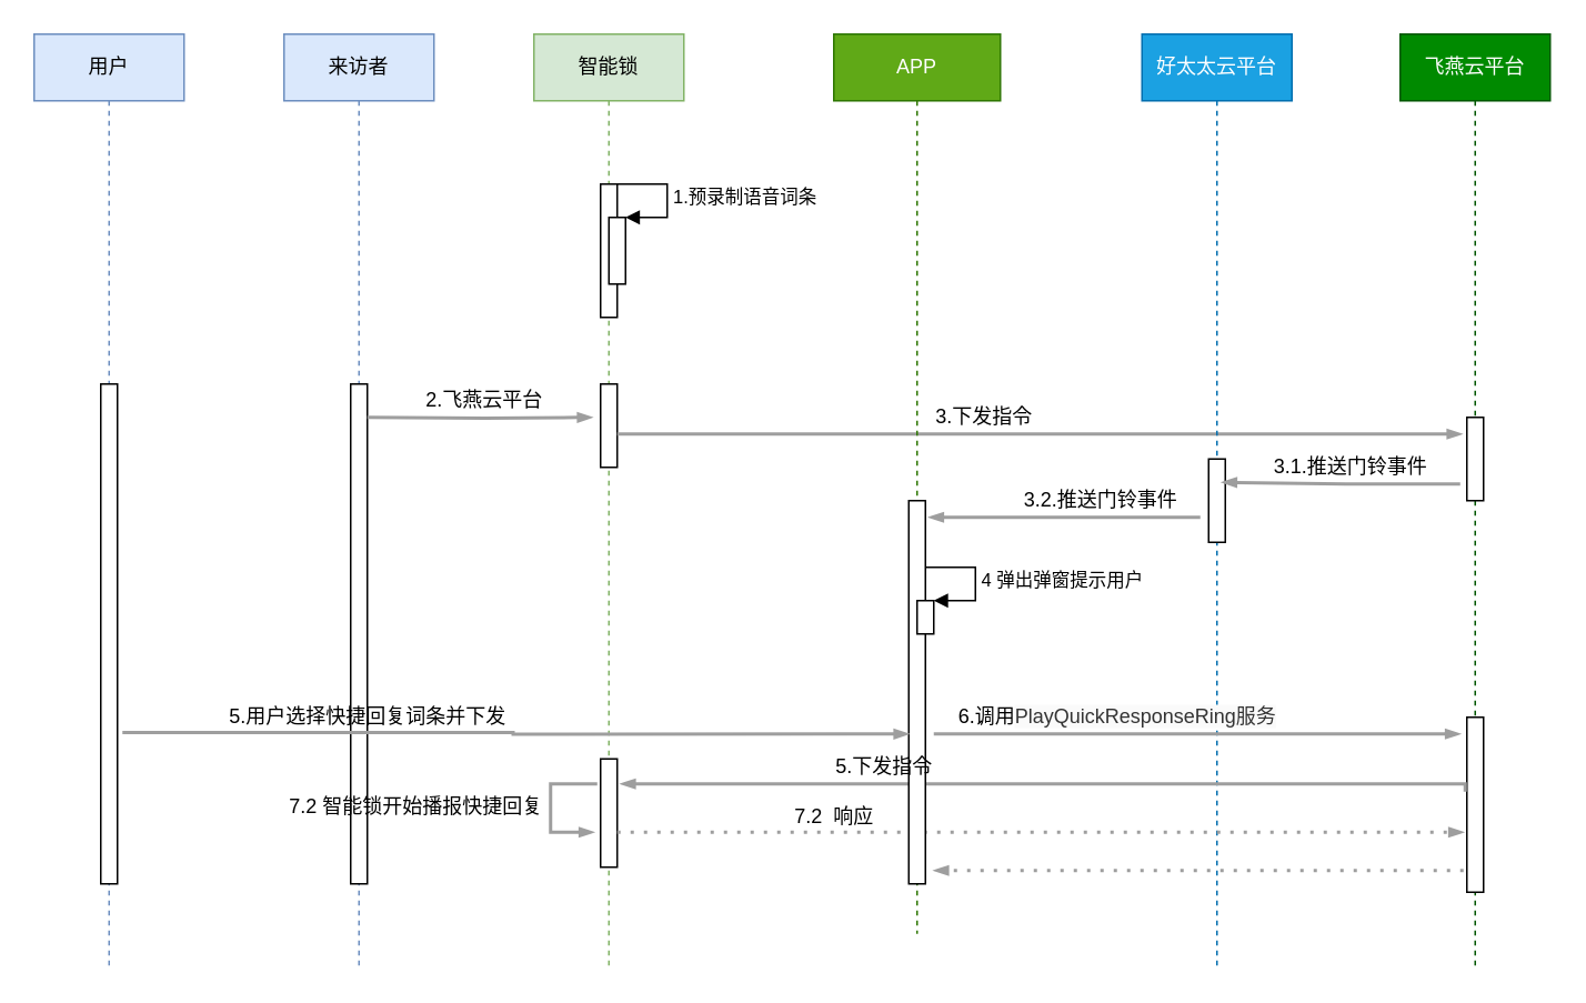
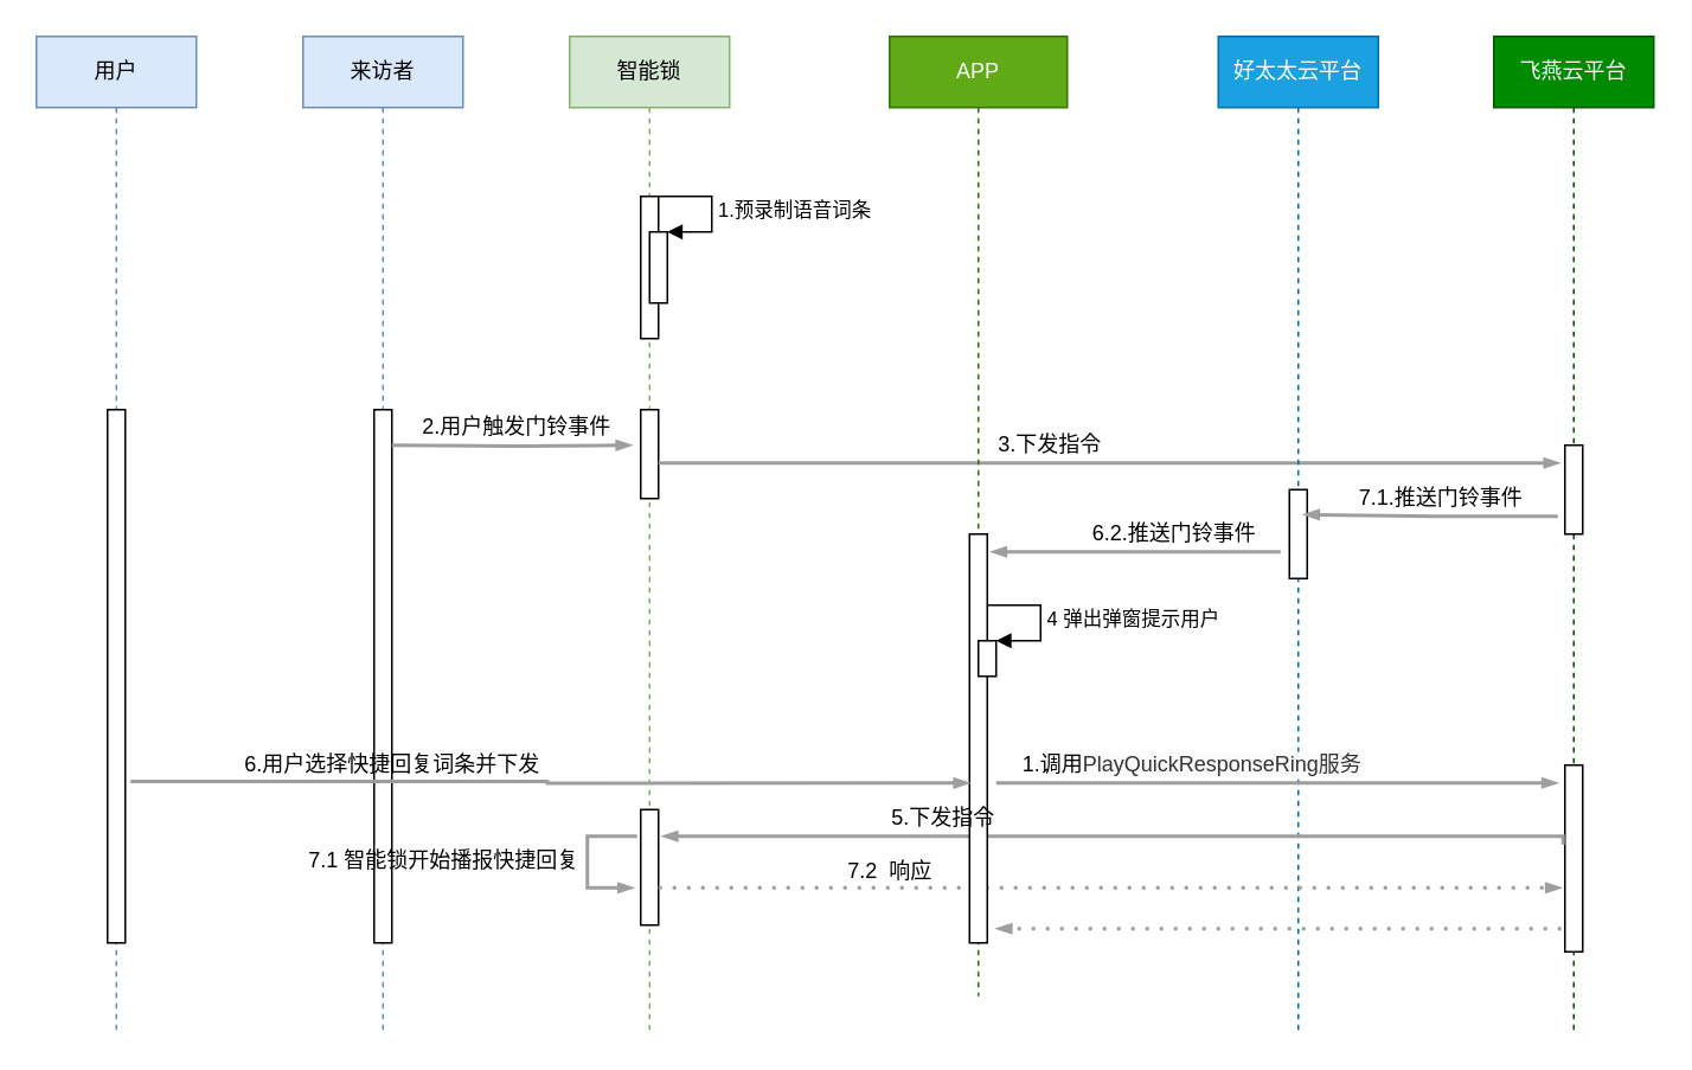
  <mxCell id="0" />
  <mxCell id="1" parent="0" />
  <mxCell id="2" value="来访者" style="shape=umlLifeline;perimeter=lifelinePerimeter;whiteSpace=wrap;html=1;container=1;collapsible=0;recursiveResize=0;outlineConnect=0;fillColor=#dae8fc;strokeColor=#6c8ebf;" parent="1" vertex="1"><mxGeometry x="170" y="20" width="90" height="560" as="geometry" /></mxCell>
  <mxCell id="3" value="" style="html=1;points=[];perimeter=orthogonalPerimeter;" parent="2" vertex="1"><mxGeometry x="40" y="210" width="10" height="300" as="geometry" /></mxCell>
  <mxCell id="4" value="智能锁" style="shape=umlLifeline;perimeter=lifelinePerimeter;whiteSpace=wrap;html=1;container=1;collapsible=0;recursiveResize=0;outlineConnect=0;fillColor=#d5e8d4;strokeColor=#82b366;" parent="1" vertex="1"><mxGeometry x="320" y="20" width="90" height="560" as="geometry" /></mxCell>
  <mxCell id="5" value="" style="html=1;points=[];perimeter=orthogonalPerimeter;" parent="4" vertex="1"><mxGeometry x="40" y="90" width="10" height="80" as="geometry" /></mxCell>
  <mxCell id="6" value="" style="html=1;points=[];perimeter=orthogonalPerimeter;" parent="4" vertex="1"><mxGeometry x="40" y="210" width="10" height="50" as="geometry" /></mxCell>
  <mxCell id="7" value="" style="edgeStyle=orthogonalEdgeStyle;fontSize=12;html=1;endArrow=blockThin;endFill=1;rounded=0;strokeWidth=2;endSize=4;startSize=4;dashed=0;strokeColor=#9E9E9E;" parent="4" edge="1"><mxGeometry width="100" relative="1" as="geometry"><mxPoint x="50" y="240" as="sourcePoint" /><mxPoint x="557" y="240" as="targetPoint" /></mxGeometry></mxCell>
  <mxCell id="8" value="" style="html=1;points=[];perimeter=orthogonalPerimeter;" parent="4" vertex="1"><mxGeometry x="40" y="435" width="10" height="65" as="geometry" /></mxCell>
  <mxCell id="9" value="" style="edgeStyle=elbowEdgeStyle;fontSize=12;html=1;endArrow=blockThin;endFill=1;rounded=0;strokeWidth=2;endSize=4;startSize=4;dashed=0;strokeColor=#9E9E9E;exitX=-0.2;exitY=0.231;exitDx=0;exitDy=0;exitPerimeter=0;entryX=-0.4;entryY=0.677;entryDx=0;entryDy=0;entryPerimeter=0;elbow=vertical;" parent="4" source="8" target="8" edge="1"><mxGeometry width="100" relative="1" as="geometry"><mxPoint x="-40" y="550" as="sourcePoint" /><mxPoint x="60" y="550" as="targetPoint" /><Array as="points"><mxPoint x="10" y="479" /><mxPoint x="10" y="450" /></Array></mxGeometry></mxCell>
  <mxCell id="10" value="" style="html=1;points=[];perimeter=orthogonalPerimeter;" vertex="1" parent="4"><mxGeometry x="45" y="110" width="10" height="40" as="geometry" /></mxCell>
  <mxCell id="11" value="1.预录制语音词条" style="edgeStyle=orthogonalEdgeStyle;html=1;align=left;spacingLeft=2;endArrow=block;rounded=0;entryX=1;entryY=0;" edge="1" target="10" parent="4"><mxGeometry relative="1" as="geometry"><mxPoint x="50" y="90" as="sourcePoint" /><Array as="points"><mxPoint x="80" y="90" /></Array></mxGeometry></mxCell>
  <mxCell id="12" value="好太太云平台" style="shape=umlLifeline;perimeter=lifelinePerimeter;whiteSpace=wrap;html=1;container=1;collapsible=0;recursiveResize=0;outlineConnect=0;fillColor=#1ba1e2;strokeColor=#006EAF;fontColor=#ffffff;" parent="1" vertex="1"><mxGeometry x="685" y="20" width="90" height="560" as="geometry" /></mxCell>
  <mxCell id="13" value="" style="html=1;points=[];perimeter=orthogonalPerimeter;" parent="12" vertex="1"><mxGeometry x="40" y="255" width="10" height="50" as="geometry" /></mxCell>
  <mxCell id="14" value="" style="edgeStyle=orthogonalEdgeStyle;fontSize=12;html=1;endArrow=blockThin;endFill=1;rounded=0;strokeWidth=2;endSize=4;startSize=4;dashed=0;strokeColor=#9E9E9E;entryX=-0.5;entryY=0.4;entryDx=0;entryDy=0;entryPerimeter=0;" parent="1" target="6" edge="1"><mxGeometry width="100" relative="1" as="geometry"><mxPoint x="220" y="250" as="sourcePoint" /><mxPoint x="320" y="250" as="targetPoint" /></mxGeometry></mxCell>
- <mxCell id="15" value="2.飞燕云平台" style="text;html=1;align=center;verticalAlign=middle;resizable=0;points=[];autosize=1;strokeColor=none;fillColor=none;" parent="1" vertex="1"><mxGeometry x="230" y="230" width="120" height="20" as="geometry" /></mxCell>
+ <mxCell id="15" value="2.用户触发门铃事件" style="text;html=1;align=center;verticalAlign=middle;resizable=0;points=[];autosize=1;strokeColor=none;fillColor=none;" parent="1" vertex="1"><mxGeometry x="230" y="230" width="120" height="20" as="geometry" /></mxCell>
  <mxCell id="16" value="飞燕云平台" style="shape=umlLifeline;perimeter=lifelinePerimeter;whiteSpace=wrap;html=1;container=1;collapsible=0;recursiveResize=0;outlineConnect=0;fillColor=#008a00;strokeColor=#005700;fontColor=#ffffff;" parent="1" vertex="1"><mxGeometry x="840" y="20" width="90" height="560" as="geometry" /></mxCell>
  <mxCell id="17" value="" style="html=1;points=[];perimeter=orthogonalPerimeter;" parent="16" vertex="1"><mxGeometry x="40" y="230" width="10" height="50" as="geometry" /></mxCell>
  <mxCell id="18" value="" style="html=1;points=[];perimeter=orthogonalPerimeter;" parent="16" vertex="1"><mxGeometry x="40" y="410" width="10" height="105" as="geometry" /></mxCell>
  <mxCell id="19" value="" style="edgeStyle=orthogonalEdgeStyle;fontSize=12;html=1;endArrow=blockThin;endFill=1;rounded=0;strokeWidth=2;endSize=4;startSize=4;dashed=0;strokeColor=#9E9E9E;exitX=-0.4;exitY=0.8;exitDx=0;exitDy=0;exitPerimeter=0;" parent="1" source="17" edge="1"><mxGeometry width="100" relative="1" as="geometry"><mxPoint x="820" y="350" as="sourcePoint" /><mxPoint x="733" y="289" as="targetPoint" /></mxGeometry></mxCell>
- <mxCell id="20" value="3.1.推送门铃事件" style="text;html=1;align=center;verticalAlign=middle;resizable=0;points=[];autosize=1;strokeColor=none;fillColor=none;" parent="1" vertex="1"><mxGeometry x="755" y="270" width="110" height="20" as="geometry" /></mxCell>
+ <mxCell id="20" value="7.1.推送门铃事件" style="text;html=1;align=center;verticalAlign=middle;resizable=0;points=[];autosize=1;strokeColor=none;fillColor=none;" parent="1" vertex="1"><mxGeometry x="755" y="270" width="110" height="20" as="geometry" /></mxCell>
  <mxCell id="21" value="" style="edgeStyle=orthogonalEdgeStyle;fontSize=12;html=1;endArrow=blockThin;endFill=1;rounded=0;strokeWidth=2;endSize=4;startSize=4;dashed=0;strokeColor=#9E9E9E;" parent="1" edge="1"><mxGeometry width="100" relative="1" as="geometry"><mxPoint x="720" y="310" as="sourcePoint" /><mxPoint x="557" y="310" as="targetPoint" /></mxGeometry></mxCell>
- <mxCell id="22" value="5.用户选择快捷回复词条并下发" style="text;html=1;align=center;verticalAlign=middle;resizable=0;points=[];autosize=1;strokeColor=none;fillColor=none;" parent="1" vertex="1"><mxGeometry x="130" y="420" width="180" height="20" as="geometry" /></mxCell>
- <mxCell id="23" value="6.调用&lt;span style=&quot;color: rgb(51 , 51 , 51) ; font-family: , &amp;#34;blinkmacsystemfont&amp;#34; , &amp;#34;segoe ui&amp;#34; , &amp;#34;pingfang sc&amp;#34; , &amp;#34;hiragino sans gb&amp;#34; , &amp;#34;microsoft yahei&amp;#34; , &amp;#34;helvetica neue&amp;#34; , &amp;#34;helvetica&amp;#34; , &amp;#34;arial&amp;#34; , &amp;#34;simsun&amp;#34; , sans-serif ; background-color: rgb(250 , 250 , 250)&quot;&gt;PlayQuickResponseRing服务&lt;/span&gt;" style="text;html=1;align=center;verticalAlign=middle;resizable=0;points=[];autosize=1;strokeColor=none;fillColor=none;" parent="1" vertex="1"><mxGeometry x="565" y="420" width="210" height="20" as="geometry" /></mxCell>
+ <mxCell id="22" value="6.用户选择快捷回复词条并下发" style="text;html=1;align=center;verticalAlign=middle;resizable=0;points=[];autosize=1;strokeColor=none;fillColor=none;" parent="1" vertex="1"><mxGeometry x="130" y="420" width="180" height="20" as="geometry" /></mxCell>
+ <mxCell id="23" value="1.调用&lt;span style=&quot;color: rgb(51 , 51 , 51) ; font-family: , &amp;#34;blinkmacsystemfont&amp;#34; , &amp;#34;segoe ui&amp;#34; , &amp;#34;pingfang sc&amp;#34; , &amp;#34;hiragino sans gb&amp;#34; , &amp;#34;microsoft yahei&amp;#34; , &amp;#34;helvetica neue&amp;#34; , &amp;#34;helvetica&amp;#34; , &amp;#34;arial&amp;#34; , &amp;#34;simsun&amp;#34; , sans-serif ; background-color: rgb(250 , 250 , 250)&quot;&gt;PlayQuickResponseRing服务&lt;/span&gt;" style="text;html=1;align=center;verticalAlign=middle;resizable=0;points=[];autosize=1;strokeColor=none;fillColor=none;" parent="1" vertex="1"><mxGeometry x="565" y="420" width="210" height="20" as="geometry" /></mxCell>
  <mxCell id="24" value="" style="edgeStyle=orthogonalEdgeStyle;fontSize=12;html=1;endArrow=blockThin;endFill=1;rounded=0;strokeWidth=2;endSize=4;startSize=4;dashed=0;strokeColor=#9E9E9E;exitX=-0.1;exitY=0.425;exitDx=0;exitDy=0;exitPerimeter=0;entryX=1.2;entryY=0.231;entryDx=0;entryDy=0;entryPerimeter=0;" parent="1" source="18" target="8" edge="1"><mxGeometry width="100" relative="1" as="geometry"><mxPoint x="850" y="570" as="sourcePoint" /><mxPoint x="950" y="570" as="targetPoint" /><Array as="points"><mxPoint x="879" y="470" /></Array></mxGeometry></mxCell>
  <mxCell id="25" value="" style="edgeStyle=orthogonalEdgeStyle;fontSize=12;html=1;endArrow=blockThin;endFill=1;rounded=0;strokeWidth=2;endSize=4;startSize=4;dashed=1;dashPattern=1 3;strokeColor=#9E9E9E;exitX=1;exitY=0.677;exitDx=0;exitDy=0;exitPerimeter=0;entryX=-0.2;entryY=0.657;entryDx=0;entryDy=0;entryPerimeter=0;" parent="1" source="8" target="18" edge="1"><mxGeometry width="100" relative="1" as="geometry"><mxPoint x="380" y="500" as="sourcePoint" /><mxPoint x="480" y="500" as="targetPoint" /></mxGeometry></mxCell>
  <mxCell id="26" value="7.2&amp;nbsp; 响应" style="text;html=1;align=center;verticalAlign=middle;resizable=0;points=[];autosize=1;strokeColor=none;fillColor=none;" parent="1" vertex="1"><mxGeometry x="470" y="480" width="60" height="20" as="geometry" /></mxCell>
- <mxCell id="27" value="7.2 智能锁开始播报快捷回复" style="text;html=1;align=center;verticalAlign=middle;resizable=0;points=[];autosize=1;strokeColor=none;fillColor=none;" parent="1" vertex="1"><mxGeometry x="164" y="474" width="170" height="20" as="geometry" /></mxCell>
+ <mxCell id="27" value="7.1 智能锁开始播报快捷回复" style="text;html=1;align=center;verticalAlign=middle;resizable=0;points=[];autosize=1;strokeColor=none;fillColor=none;" parent="1" vertex="1"><mxGeometry x="164" y="474" width="170" height="20" as="geometry" /></mxCell>
  <mxCell id="28" value="" style="group" parent="1" vertex="1" connectable="0"><mxGeometry x="490" y="20" width="110" height="540" as="geometry" /></mxCell>
  <mxCell id="29" value="APP" style="shape=umlLifeline;perimeter=lifelinePerimeter;whiteSpace=wrap;html=1;container=1;collapsible=0;recursiveResize=0;outlineConnect=0;fillColor=#60a917;strokeColor=#2D7600;fontColor=#ffffff;" parent="28" vertex="1"><mxGeometry x="10" width="100" height="540" as="geometry" /></mxCell>
  <mxCell id="30" value="3.下发指令" style="text;html=1;align=center;verticalAlign=middle;resizable=0;points=[];autosize=1;strokeColor=none;fillColor=none;" parent="29" vertex="1"><mxGeometry x="40" y="220" width="100" height="20" as="geometry" /></mxCell>
- <mxCell id="31" value="3.2.推送门铃事件" style="text;html=1;align=center;verticalAlign=middle;resizable=0;points=[];autosize=1;strokeColor=none;fillColor=none;" parent="29" vertex="1"><mxGeometry x="105" y="270" width="110" height="20" as="geometry" /></mxCell>
+ <mxCell id="31" value="6.2.推送门铃事件" style="text;html=1;align=center;verticalAlign=middle;resizable=0;points=[];autosize=1;strokeColor=none;fillColor=none;" parent="29" vertex="1"><mxGeometry x="105" y="270" width="110" height="20" as="geometry" /></mxCell>
  <mxCell id="32" value="4 弹出弹窗提示用户" style="edgeStyle=orthogonalEdgeStyle;html=1;align=left;spacingLeft=2;endArrow=block;rounded=0;entryX=1;entryY=0;" parent="29" target="35" edge="1"><mxGeometry relative="1" as="geometry"><mxPoint x="55" y="320" as="sourcePoint" /><Array as="points"><mxPoint x="85" y="320" /></Array></mxGeometry></mxCell>
  <mxCell id="33" value="" style="edgeStyle=orthogonalEdgeStyle;fontSize=12;html=1;endArrow=blockThin;endFill=1;rounded=0;strokeWidth=2;endSize=4;startSize=4;dashed=0;strokeColor=#9E9E9E;" parent="29" edge="1"><mxGeometry width="100" relative="1" as="geometry"><mxPoint x="60" y="420" as="sourcePoint" /><mxPoint x="376" y="420" as="targetPoint" /></mxGeometry></mxCell>
  <mxCell id="34" value="" style="html=1;points=[];perimeter=orthogonalPerimeter;" parent="29" vertex="1"><mxGeometry x="45" y="280" width="10" height="230" as="geometry" /></mxCell>
  <mxCell id="35" value="" style="html=1;points=[];perimeter=orthogonalPerimeter;" parent="29" vertex="1"><mxGeometry x="50" y="340" width="10" height="20" as="geometry" /></mxCell>
  <mxCell id="36" value="5.下发指令" style="text;html=1;align=center;verticalAlign=middle;resizable=0;points=[];autosize=1;strokeColor=none;fillColor=none;" parent="28" vertex="1"><mxGeometry x="5" y="430" width="70" height="20" as="geometry" /></mxCell>
  <mxCell id="37" value="" style="edgeStyle=orthogonalEdgeStyle;fontSize=12;html=1;endArrow=blockThin;endFill=1;rounded=0;strokeWidth=2;endSize=4;startSize=4;dashed=1;dashPattern=1 3;strokeColor=#9E9E9E;exitX=-0.2;exitY=0.876;exitDx=0;exitDy=0;exitPerimeter=0;" parent="1" source="18" edge="1"><mxGeometry width="100" relative="1" as="geometry"><mxPoint x="780" y="590" as="sourcePoint" /><mxPoint x="560" y="522" as="targetPoint" /></mxGeometry></mxCell>
  <mxCell id="38" value="用户" style="shape=umlLifeline;perimeter=lifelinePerimeter;whiteSpace=wrap;html=1;container=1;collapsible=0;recursiveResize=0;outlineConnect=0;fillColor=#dae8fc;strokeColor=#6c8ebf;" vertex="1" parent="1"><mxGeometry x="20" y="20" width="90" height="560" as="geometry" /></mxCell>
  <mxCell id="39" value="" style="html=1;points=[];perimeter=orthogonalPerimeter;" vertex="1" parent="38"><mxGeometry x="40" y="210" width="10" height="300" as="geometry" /></mxCell>
  <mxCell id="40" value="" style="edgeStyle=orthogonalEdgeStyle;fontSize=12;html=1;endArrow=blockThin;endFill=1;rounded=0;strokeWidth=2;endSize=4;startSize=4;dashed=0;strokeColor=#9E9E9E;entryX=0;entryY=0.609;entryDx=0;entryDy=0;entryPerimeter=0;exitX=1.3;exitY=0.697;exitDx=0;exitDy=0;exitPerimeter=0;" parent="1" target="34" edge="1" source="39"><mxGeometry width="100" relative="1" as="geometry"><mxPoint x="220" y="440" as="sourcePoint" /><mxPoint x="320" y="440" as="targetPoint" /></mxGeometry></mxCell>
